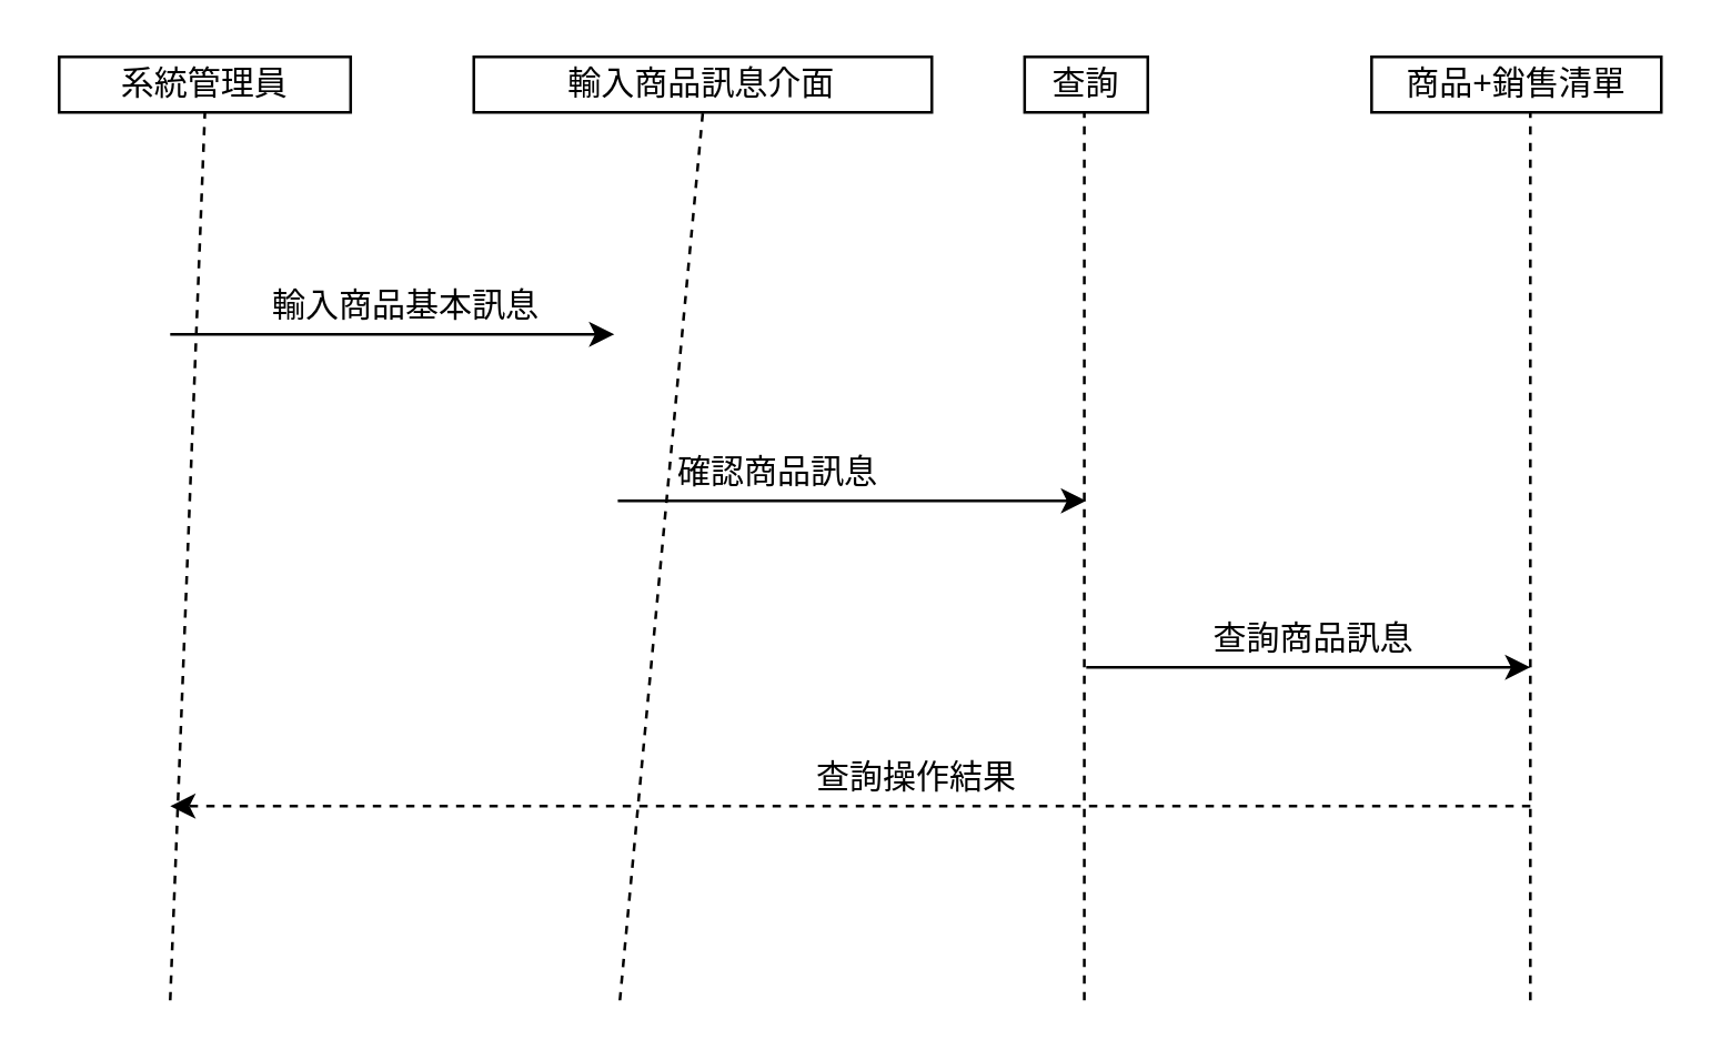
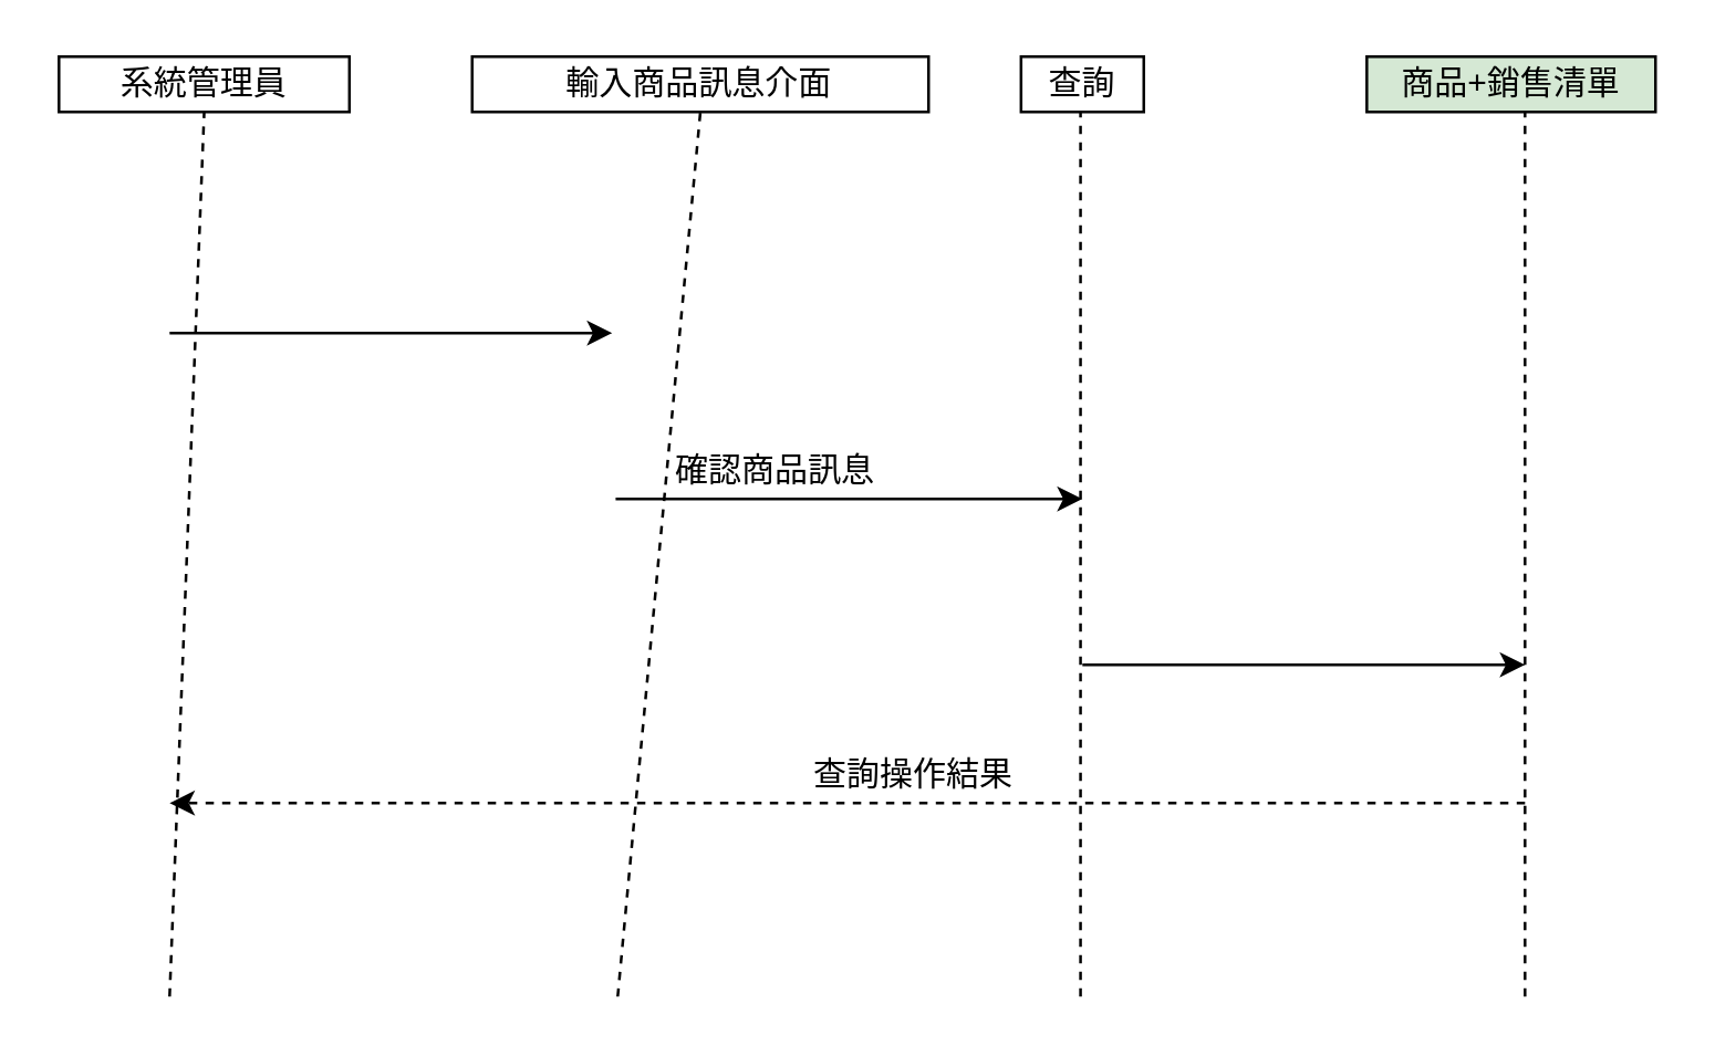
  <mxCell id="0" />
  <mxCell id="1" parent="0" />
  <mxCell id="2" value="系統管理員" style="rounded=0;whiteSpace=wrap;html=1;" vertex="1" parent="1"><mxGeometry x="20.82" y="20" width="105" height="20" as="geometry" /></mxCell>
  <mxCell id="3" value="輸入商品訊息介面" style="rounded=0;whiteSpace=wrap;html=1;" vertex="1" parent="1"><mxGeometry x="170.2" y="20" width="165" height="20" as="geometry" /></mxCell>
  <mxCell id="4" value="查詢" style="rounded=0;whiteSpace=wrap;html=1;" vertex="1" parent="1"><mxGeometry x="368.63" y="20" width="44.37" height="20" as="geometry" /></mxCell>
- <mxCell id="5" value="商品+銷售清單" style="rounded=0;whiteSpace=wrap;html=1;" vertex="1" parent="1"><mxGeometry x="493.63" y="20" width="104.37" height="20" as="geometry" /></mxCell>
+ <mxCell id="5" value="商品+銷售清單" style="rounded=0;whiteSpace=wrap;html=1;fillColor=#d5e8d4;" vertex="1" parent="1"><mxGeometry x="493.63" y="20" width="104.37" height="20" as="geometry" /></mxCell>
  <mxCell id="6" value="" style="endArrow=none;dashed=1;html=1;rounded=0;entryX=0.5;entryY=1;entryDx=0;entryDy=0;" edge="1" parent="1" target="2"><mxGeometry width="50" height="50" relative="1" as="geometry"><mxPoint x="60.82" y="360" as="sourcePoint" /><mxPoint x="320.82" y="30" as="targetPoint" /></mxGeometry></mxCell>
  <mxCell id="7" value="" style="endArrow=none;dashed=1;html=1;rounded=0;entryX=0.5;entryY=1;entryDx=0;entryDy=0;" edge="1" parent="1" target="3"><mxGeometry width="50" height="50" relative="1" as="geometry"><mxPoint x="222.82" y="360" as="sourcePoint" /><mxPoint x="70.82" y="50" as="targetPoint" /></mxGeometry></mxCell>
  <mxCell id="8" value="" style="endArrow=none;dashed=1;html=1;rounded=0;entryX=0.5;entryY=1;entryDx=0;entryDy=0;" edge="1" parent="1"><mxGeometry width="50" height="50" relative="1" as="geometry"><mxPoint x="390.13" y="360" as="sourcePoint" /><mxPoint x="390.13" y="40" as="targetPoint" /></mxGeometry></mxCell>
  <mxCell id="9" value="" style="endArrow=none;dashed=1;html=1;rounded=0;entryX=0.5;entryY=1;entryDx=0;entryDy=0;" edge="1" parent="1"><mxGeometry width="50" height="50" relative="1" as="geometry"><mxPoint x="550.82" y="360" as="sourcePoint" /><mxPoint x="550.82" y="40" as="targetPoint" /></mxGeometry></mxCell>
  <mxCell id="10" value="" style="endArrow=classic;html=1;rounded=0;" edge="1" parent="1"><mxGeometry width="50" height="50" relative="1" as="geometry"><mxPoint x="60.82" y="120" as="sourcePoint" /><mxPoint x="220.82" y="120" as="targetPoint" /></mxGeometry></mxCell>
- <mxCell id="11" value="輸入商品基本訊息" style="text;html=1;strokeColor=none;fillColor=none;align=center;verticalAlign=middle;whiteSpace=wrap;rounded=0;" vertex="1" parent="1"><mxGeometry x="90.82" y="100" width="110" height="20" as="geometry" /></mxCell>
  <mxCell id="12" value="" style="endArrow=classic;html=1;rounded=0;" edge="1" parent="1"><mxGeometry width="50" height="50" relative="1" as="geometry"><mxPoint x="222.07" y="180" as="sourcePoint" /><mxPoint x="390.82" y="180" as="targetPoint" /></mxGeometry></mxCell>
  <mxCell id="13" value="確認商品訊息" style="text;html=1;strokeColor=none;fillColor=none;align=center;verticalAlign=middle;whiteSpace=wrap;rounded=0;" vertex="1" parent="1"><mxGeometry x="224.57" y="160" width="110" height="20" as="geometry" /></mxCell>
  <mxCell id="14" value="" style="endArrow=classic;html=1;rounded=0;" edge="1" parent="1"><mxGeometry width="50" height="50" relative="1" as="geometry"><mxPoint x="390.82" y="240" as="sourcePoint" /><mxPoint x="550.82" y="240" as="targetPoint" /></mxGeometry></mxCell>
- <mxCell id="15" value="查詢商品訊息" style="text;html=1;strokeColor=none;fillColor=none;align=center;verticalAlign=middle;whiteSpace=wrap;rounded=0;" vertex="1" parent="1"><mxGeometry x="417.7" y="220" width="110" height="20" as="geometry" /></mxCell>
  <mxCell id="16" value="" style="endArrow=classic;html=1;rounded=0;dashed=1;" edge="1" parent="1"><mxGeometry width="50" height="50" relative="1" as="geometry"><mxPoint x="550.82" y="290" as="sourcePoint" /><mxPoint x="60.82" y="290" as="targetPoint" /></mxGeometry></mxCell>
  <mxCell id="17" value="查詢操作結果" style="text;html=1;strokeColor=none;fillColor=none;align=center;verticalAlign=middle;whiteSpace=wrap;rounded=0;" vertex="1" parent="1"><mxGeometry x="274.57" y="270" width="110" height="20" as="geometry" /></mxCell>
